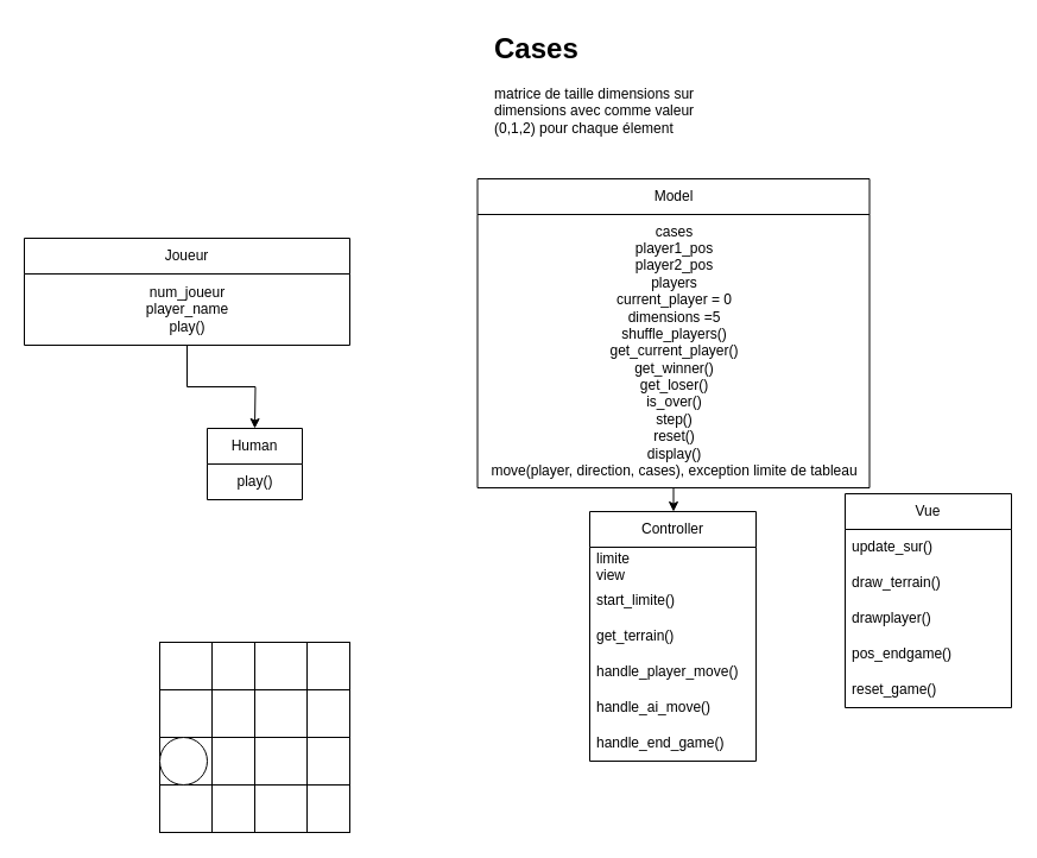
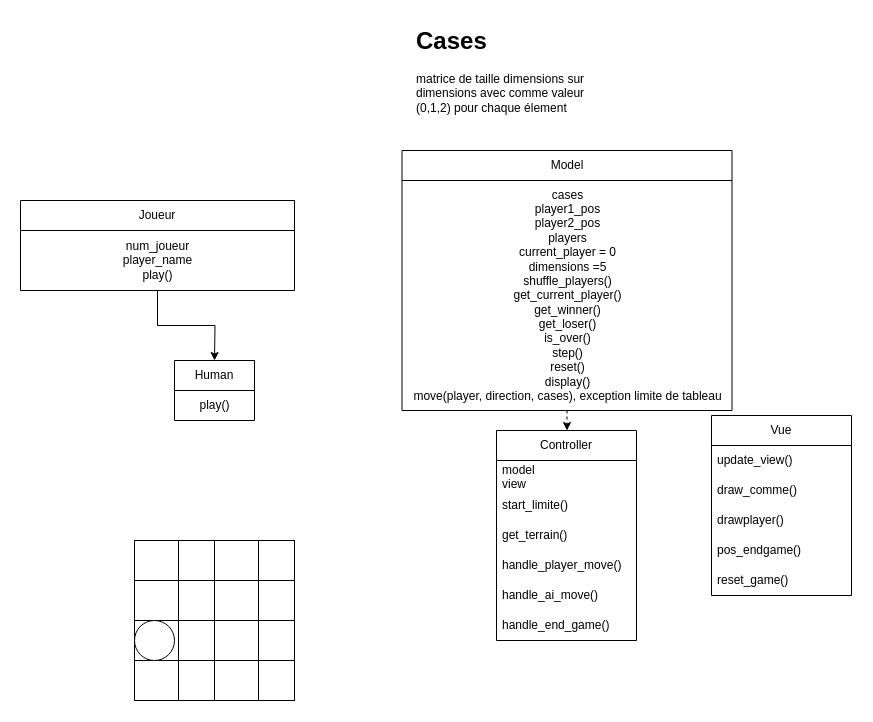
  <mxCell id="0" />
  <mxCell id="1" parent="0" />
  <mxCell id="2" value="Controller" style="swimlane;fontStyle=0;childLayout=stackLayout;horizontal=1;startSize=30;horizontalStack=0;resizeParent=1;resizeParentMax=0;resizeLast=0;collapsible=1;marginBottom=0;whiteSpace=wrap;html=1;" vertex="1" parent="1"><mxGeometry x="496" y="430" width="140" height="210" as="geometry" /></mxCell>
- <mxCell id="3" value="limite&lt;div&gt;view&lt;/div&gt;" style="text;strokeColor=none;fillColor=none;align=left;verticalAlign=middle;spacingLeft=4;spacingRight=4;overflow=hidden;points=[[0,0.5],[1,0.5]];portConstraint=eastwest;rotatable=0;whiteSpace=wrap;html=1;" vertex="1" parent="2"><mxGeometry y="30" width="140" height="30" as="geometry" /></mxCell>
+ <mxCell id="3" value="model&lt;div&gt;view&lt;/div&gt;" style="text;strokeColor=none;fillColor=none;align=left;verticalAlign=middle;spacingLeft=4;spacingRight=4;overflow=hidden;points=[[0,0.5],[1,0.5]];portConstraint=eastwest;rotatable=0;whiteSpace=wrap;html=1;" vertex="1" parent="2"><mxGeometry y="30" width="140" height="30" as="geometry" /></mxCell>
  <mxCell id="4" value="start_limite()" style="text;strokeColor=none;fillColor=none;align=left;verticalAlign=middle;spacingLeft=4;spacingRight=4;overflow=hidden;points=[[0,0.5],[1,0.5]];portConstraint=eastwest;rotatable=0;whiteSpace=wrap;html=1;" vertex="1" parent="2"><mxGeometry y="60" width="140" height="30" as="geometry" /></mxCell>
  <mxCell id="5" value="get_terrain()" style="text;strokeColor=none;fillColor=none;align=left;verticalAlign=middle;spacingLeft=4;spacingRight=4;overflow=hidden;points=[[0,0.5],[1,0.5]];portConstraint=eastwest;rotatable=0;whiteSpace=wrap;html=1;" vertex="1" parent="2"><mxGeometry y="90" width="140" height="30" as="geometry" /></mxCell>
  <mxCell id="6" value="handle_player_move()" style="text;strokeColor=none;fillColor=none;align=left;verticalAlign=middle;spacingLeft=4;spacingRight=4;overflow=hidden;points=[[0,0.5],[1,0.5]];portConstraint=eastwest;rotatable=0;whiteSpace=wrap;html=1;" vertex="1" parent="2"><mxGeometry y="120" width="140" height="30" as="geometry" /></mxCell>
  <mxCell id="7" value="handle_ai_move()" style="text;strokeColor=none;fillColor=none;align=left;verticalAlign=middle;spacingLeft=4;spacingRight=4;overflow=hidden;points=[[0,0.5],[1,0.5]];portConstraint=eastwest;rotatable=0;whiteSpace=wrap;html=1;" vertex="1" parent="2"><mxGeometry y="150" width="140" height="30" as="geometry" /></mxCell>
  <mxCell id="8" value="handle_end_game()" style="text;strokeColor=none;fillColor=none;align=left;verticalAlign=middle;spacingLeft=4;spacingRight=4;overflow=hidden;points=[[0,0.5],[1,0.5]];portConstraint=eastwest;rotatable=0;whiteSpace=wrap;html=1;" vertex="1" parent="2"><mxGeometry y="180" width="140" height="30" as="geometry" /></mxCell>
  <mxCell id="9" value="Vue" style="swimlane;fontStyle=0;childLayout=stackLayout;horizontal=1;startSize=30;horizontalStack=0;resizeParent=1;resizeParentMax=0;resizeLast=0;collapsible=1;marginBottom=0;whiteSpace=wrap;html=1;" vertex="1" parent="1"><mxGeometry x="711" y="415" width="140" height="180" as="geometry" /></mxCell>
- <mxCell id="10" value="update_sur()" style="text;strokeColor=none;fillColor=none;align=left;verticalAlign=middle;spacingLeft=4;spacingRight=4;overflow=hidden;points=[[0,0.5],[1,0.5]];portConstraint=eastwest;rotatable=0;whiteSpace=wrap;html=1;" vertex="1" parent="9"><mxGeometry y="30" width="140" height="30" as="geometry" /></mxCell>
- <mxCell id="11" value="draw_terrain()" style="text;strokeColor=none;fillColor=none;align=left;verticalAlign=middle;spacingLeft=4;spacingRight=4;overflow=hidden;points=[[0,0.5],[1,0.5]];portConstraint=eastwest;rotatable=0;whiteSpace=wrap;html=1;" vertex="1" parent="9"><mxGeometry y="60" width="140" height="30" as="geometry" /></mxCell>
+ <mxCell id="10" value="update_view()" style="text;strokeColor=none;fillColor=none;align=left;verticalAlign=middle;spacingLeft=4;spacingRight=4;overflow=hidden;points=[[0,0.5],[1,0.5]];portConstraint=eastwest;rotatable=0;whiteSpace=wrap;html=1;" vertex="1" parent="9"><mxGeometry y="30" width="140" height="30" as="geometry" /></mxCell>
+ <mxCell id="11" value="draw_comme()" style="text;strokeColor=none;fillColor=none;align=left;verticalAlign=middle;spacingLeft=4;spacingRight=4;overflow=hidden;points=[[0,0.5],[1,0.5]];portConstraint=eastwest;rotatable=0;whiteSpace=wrap;html=1;" vertex="1" parent="9"><mxGeometry y="60" width="140" height="30" as="geometry" /></mxCell>
  <mxCell id="12" value="drawplayer()" style="text;strokeColor=none;fillColor=none;align=left;verticalAlign=middle;spacingLeft=4;spacingRight=4;overflow=hidden;points=[[0,0.5],[1,0.5]];portConstraint=eastwest;rotatable=0;whiteSpace=wrap;html=1;" vertex="1" parent="9"><mxGeometry y="90" width="140" height="30" as="geometry" /></mxCell>
  <mxCell id="13" value="pos_endgame()" style="text;strokeColor=none;fillColor=none;align=left;verticalAlign=middle;spacingLeft=4;spacingRight=4;overflow=hidden;points=[[0,0.5],[1,0.5]];portConstraint=eastwest;rotatable=0;whiteSpace=wrap;html=1;" vertex="1" parent="9"><mxGeometry y="120" width="140" height="30" as="geometry" /></mxCell>
  <mxCell id="14" value="reset_game()" style="text;strokeColor=none;fillColor=none;align=left;verticalAlign=middle;spacingLeft=4;spacingRight=4;overflow=hidden;points=[[0,0.5],[1,0.5]];portConstraint=eastwest;rotatable=0;whiteSpace=wrap;html=1;" vertex="1" parent="9"><mxGeometry y="150" width="140" height="30" as="geometry" /></mxCell>
  <mxCell id="15" value="Model" style="swimlane;fontStyle=0;childLayout=stackLayout;horizontal=1;startSize=30;horizontalStack=0;resizeParent=1;resizeParentMax=0;resizeLast=0;collapsible=1;marginBottom=0;whiteSpace=wrap;html=1;" vertex="1" parent="1"><mxGeometry x="401.5" y="150" width="330" height="260" as="geometry" /></mxCell>
  <mxCell id="16" value="&lt;div&gt;&lt;div&gt;cases&lt;/div&gt;&lt;div&gt;player1_pos&lt;/div&gt;&lt;div&gt;player2_pos&lt;/div&gt;&lt;div&gt;players&lt;/div&gt;&lt;div&gt;current_player = 0&lt;/div&gt;&lt;div&gt;dimensions =5&lt;br&gt;&lt;div&gt;&lt;span style=&quot;background-color: transparent; color: light-dark(rgb(0, 0, 0), rgb(255, 255, 255));&quot;&gt;shuffle_players()&lt;/span&gt;&lt;/div&gt;&lt;/div&gt;&lt;div&gt;get_current_player()&lt;/div&gt;&lt;div&gt;get_winner()&lt;/div&gt;&lt;div&gt;get_loser()&lt;/div&gt;&lt;div&gt;is_over()&lt;div&gt;&lt;/div&gt;&lt;/div&gt;&lt;div&gt;step()&lt;/div&gt;&lt;div&gt;reset()&lt;/div&gt;&lt;div&gt;display()&lt;/div&gt;&lt;div&gt;move(player, direction, cases), exception limite de tableau&lt;/div&gt;&lt;/div&gt;" style="text;html=1;align=center;verticalAlign=middle;resizable=0;points=[];autosize=1;strokeColor=none;fillColor=none;" vertex="1" parent="15"><mxGeometry y="30" width="330" height="230" as="geometry" /></mxCell>
  <mxCell id="17" value="Joueur" style="swimlane;fontStyle=0;childLayout=stackLayout;horizontal=1;startSize=30;horizontalStack=0;resizeParent=1;resizeParentMax=0;resizeLast=0;collapsible=1;marginBottom=0;whiteSpace=wrap;html=1;" vertex="1" parent="1"><mxGeometry x="20" y="200" width="274" height="90" as="geometry" /></mxCell>
  <mxCell id="18" style="edgeStyle=orthogonalEdgeStyle;rounded=0;orthogonalLoop=1;jettySize=auto;html=1;" edge="1" parent="17" source="19"><mxGeometry relative="1" as="geometry"><mxPoint x="194.0" y="160" as="targetPoint" /></mxGeometry></mxCell>
  <mxCell id="19" value="&lt;div&gt;num_joueur&lt;/div&gt;&lt;div&gt;&lt;span style=&quot;background-color: transparent; color: light-dark(rgb(0, 0, 0), rgb(255, 255, 255));&quot;&gt;player_name&lt;/span&gt;&lt;/div&gt;&lt;div&gt;&lt;span style=&quot;background-color: transparent; color: light-dark(rgb(0, 0, 0), rgb(255, 255, 255));&quot;&gt;play()&lt;/span&gt;&lt;/div&gt;" style="text;html=1;align=center;verticalAlign=middle;resizable=0;points=[];autosize=1;strokeColor=none;fillColor=none;" vertex="1" parent="17"><mxGeometry y="30" width="274" height="60" as="geometry" /></mxCell>
  <mxCell id="20" value="" style="shape=internalStorage;whiteSpace=wrap;html=1;backgroundOutline=1;dx=44;dy=40;" vertex="1" parent="1"><mxGeometry x="134" y="540" width="80" height="80" as="geometry" /></mxCell>
  <mxCell id="21" value="" style="shape=internalStorage;whiteSpace=wrap;html=1;backgroundOutline=1;dx=44;dy=40;" vertex="1" parent="1"><mxGeometry x="214" y="540" width="80" height="80" as="geometry" /></mxCell>
  <mxCell id="22" value="" style="shape=internalStorage;whiteSpace=wrap;html=1;backgroundOutline=1;dx=44;dy=40;" vertex="1" parent="1"><mxGeometry x="134" y="620" width="80" height="80" as="geometry" /></mxCell>
  <mxCell id="23" value="" style="shape=internalStorage;whiteSpace=wrap;html=1;backgroundOutline=1;dx=44;dy=40;" vertex="1" parent="1"><mxGeometry x="214" y="620" width="80" height="80" as="geometry" /></mxCell>
  <mxCell id="24" value="" style="ellipse;whiteSpace=wrap;html=1;" vertex="1" parent="1"><mxGeometry x="134" y="620" width="40" height="40" as="geometry" /></mxCell>
  <mxCell id="25" value="&lt;h1 style=&quot;margin-top: 0px;&quot;&gt;&lt;span style=&quot;background-color: transparent; color: light-dark(rgb(0, 0, 0), rgb(255, 255, 255));&quot;&gt;Cases&lt;/span&gt;&lt;/h1&gt;&lt;div&gt;&lt;span style=&quot;background-color: transparent; color: light-dark(rgb(0, 0, 0), rgb(255, 255, 255));&quot;&gt;matrice de taille dimensions sur dimensions avec comme valeur (0,1,2) pour chaque élement&lt;/span&gt;&lt;/div&gt;" style="text;html=1;whiteSpace=wrap;overflow=hidden;rounded=0;" vertex="1" parent="1"><mxGeometry x="414" y="20" width="180" height="120" as="geometry" /></mxCell>
- <mxCell id="26" style="edgeStyle=orthogonalEdgeStyle;rounded=0;orthogonalLoop=1;jettySize=auto;html=1;" edge="1" parent="1" source="15" target="2"><mxGeometry relative="1" as="geometry"><mxPoint x="484" y="215" as="sourcePoint" /><mxPoint x="414" y="510" as="targetPoint" /></mxGeometry></mxCell>
+ <mxCell id="26" style="edgeStyle=orthogonalEdgeStyle;rounded=0;orthogonalLoop=1;jettySize=auto;html=1;dashed=1;" edge="1" parent="1" source="15" target="2"><mxGeometry relative="1" as="geometry"><mxPoint x="484" y="215" as="sourcePoint" /><mxPoint x="414" y="510" as="targetPoint" /></mxGeometry></mxCell>
  <mxCell id="27" value="Human" style="swimlane;fontStyle=0;childLayout=stackLayout;horizontal=1;startSize=30;horizontalStack=0;resizeParent=1;resizeParentMax=0;resizeLast=0;collapsible=1;marginBottom=0;whiteSpace=wrap;html=1;" vertex="1" parent="1"><mxGeometry x="174" y="360" width="80" height="60" as="geometry" /></mxCell>
  <mxCell id="28" value="play()" style="text;html=1;align=center;verticalAlign=middle;resizable=0;points=[];autosize=1;strokeColor=none;fillColor=none;" vertex="1" parent="27"><mxGeometry y="30" width="80" height="30" as="geometry" /></mxCell>
